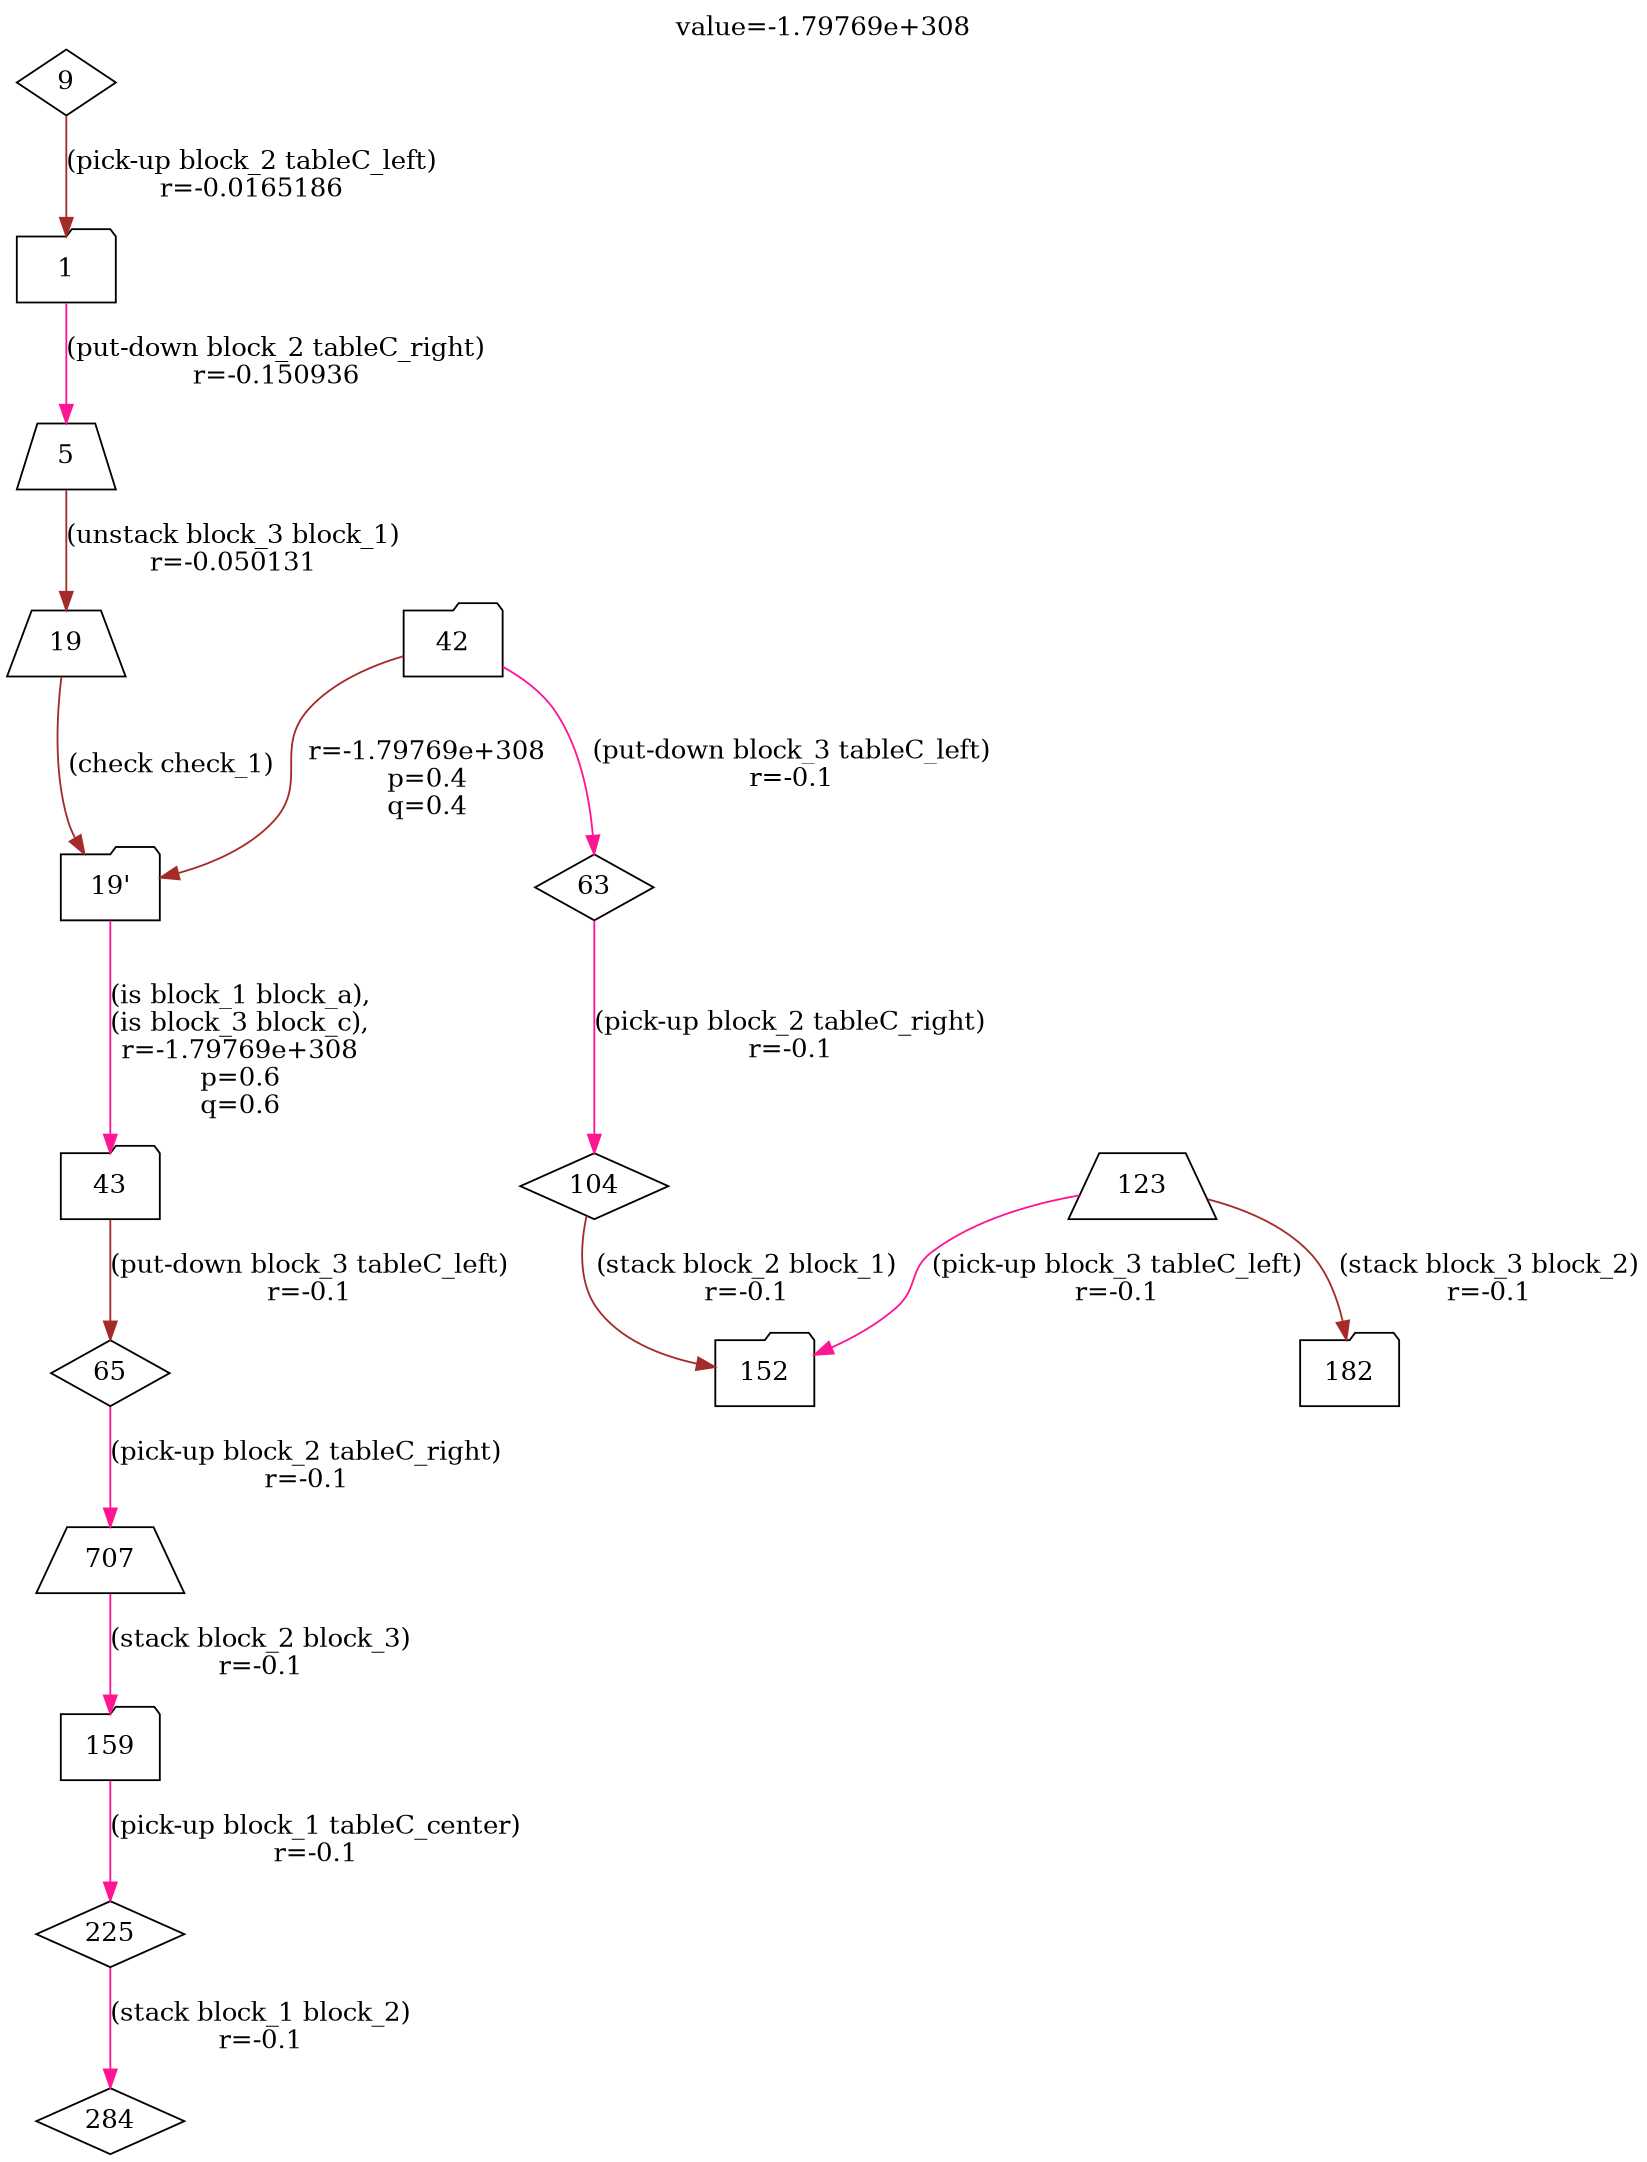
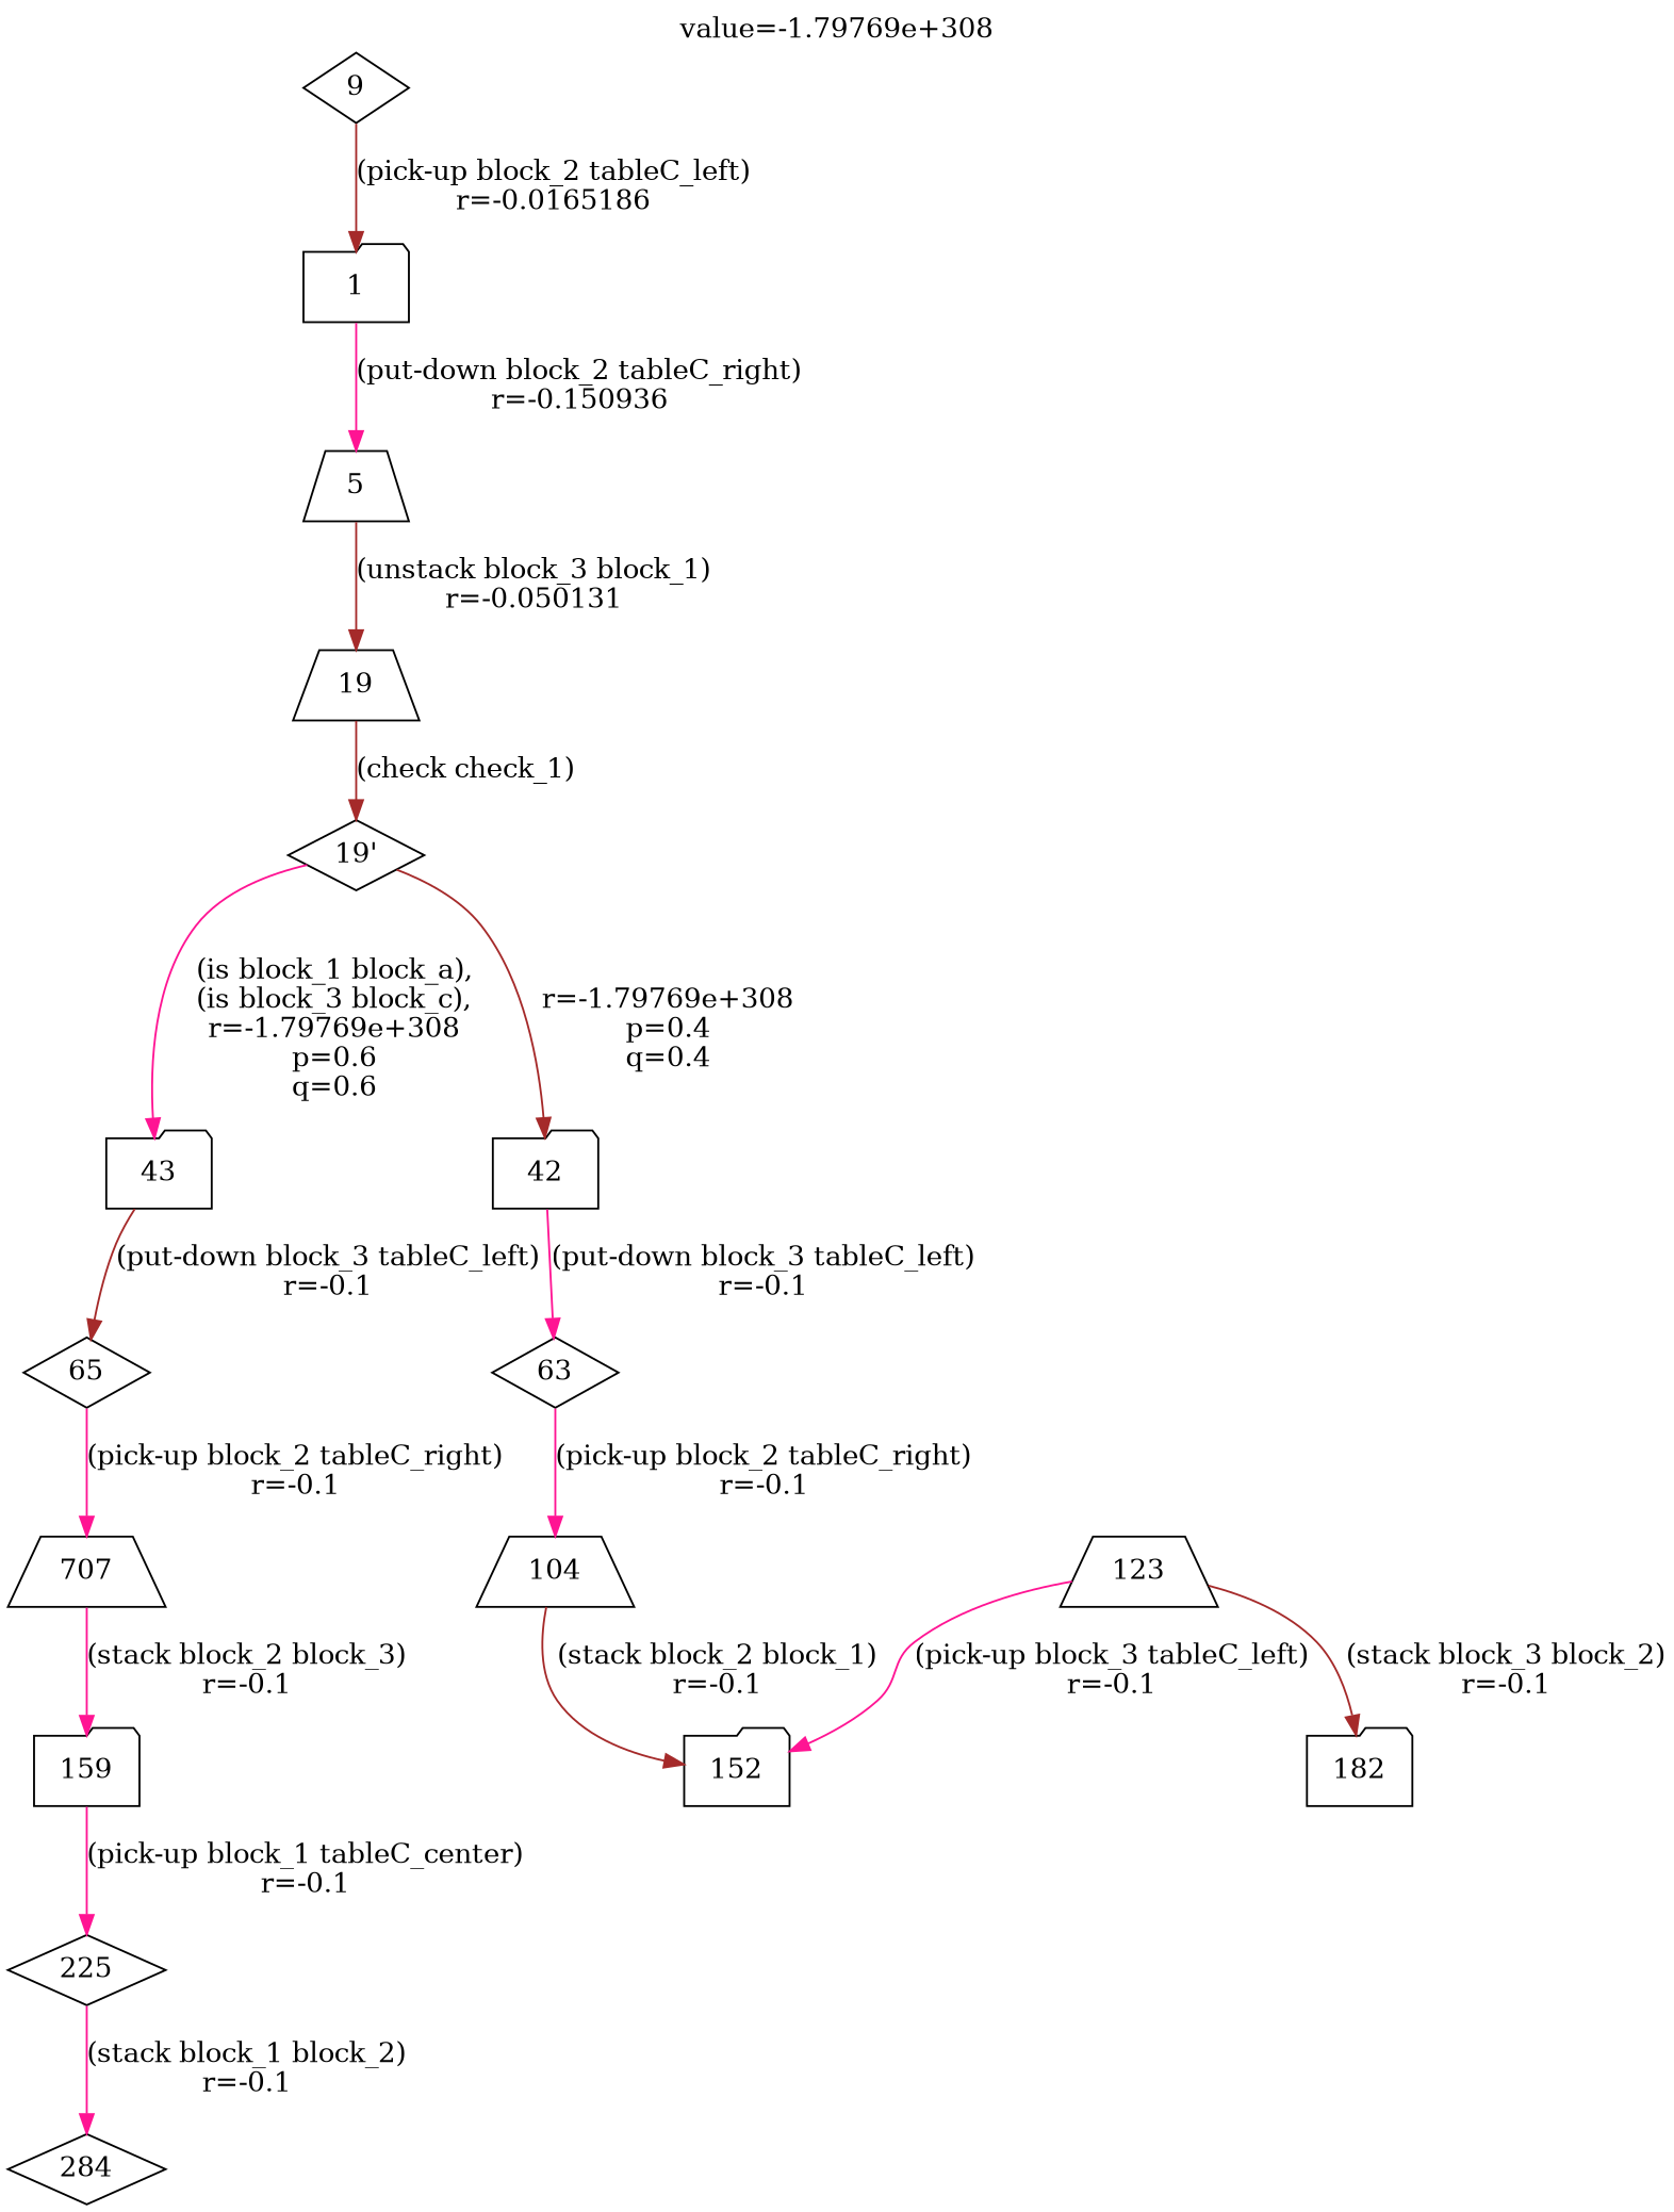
  digraph {
    label="value=-1.79769e+308"
    labelloc=top
    node [shape=folder]
    edge [color=deeppink]
    n1 [label=9 shape=diamond]
    1
    5 [shape=trapezium]
    19 [shape=trapezium]
-   "19'"
+   "19'" [shape=diamond]
    42
    43
    63 [shape=diamond]
    65 [shape=diamond]
-   104 [shape=diamond]
+   104 [shape=trapezium]
    152
    123 [shape=trapezium]
    182
    n14 [label=707 shape=trapezium]
    159
    225 [shape=diamond]
    284 [shape=diamond]
    n1 -> 1 [color=brown label="(pick-up block_2 tableC_left)\nr=-0.0165186"]
    1 -> 5 [label="(put-down block_2 tableC_right)\nr=-0.150936"]
    5 -> 19 [color=brown label="(unstack block_3 block_1)\nr=-0.050131"]
    19 -> "19'" [color=brown label="(check check_1)"]
-   42 -> "19'" [color=brown label="\nr=-1.79769e+308\np=0.4\nq=0.4"]
+   "19'" -> 42 [color=brown label="\nr=-1.79769e+308\np=0.4\nq=0.4"]
    "19'" -> 43 [label="\n(is block_1 block_a),\n(is block_3 block_c),\nr=-1.79769e+308\np=0.6\nq=0.6"]
    42 -> 63 [label="(put-down block_3 tableC_left)\nr=-0.1"]
    43 -> 65 [color=brown label="(put-down block_3 tableC_left)\nr=-0.1"]
    63 -> 104 [label="(pick-up block_2 tableC_right)\nr=-0.1"]
    65 -> n14 [label="(pick-up block_2 tableC_right)\nr=-0.1"]
    104 -> 152 [color=brown label="(stack block_2 block_1)\nr=-0.1"]
    123 -> 152 [label="(pick-up block_3 tableC_left)\nr=-0.1"]
    123 -> 182 [color=brown label="(stack block_3 block_2)\nr=-0.1"]
    n14 -> 159 [label="(stack block_2 block_3)\nr=-0.1"]
    159 -> 225 [label="(pick-up block_1 tableC_center)\nr=-0.1"]
    225 -> 284 [label="(stack block_1 block_2)\nr=-0.1"]
  }
